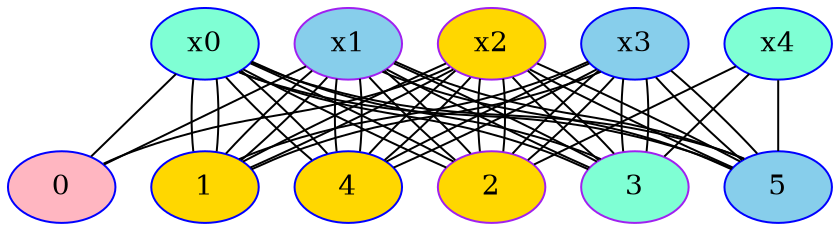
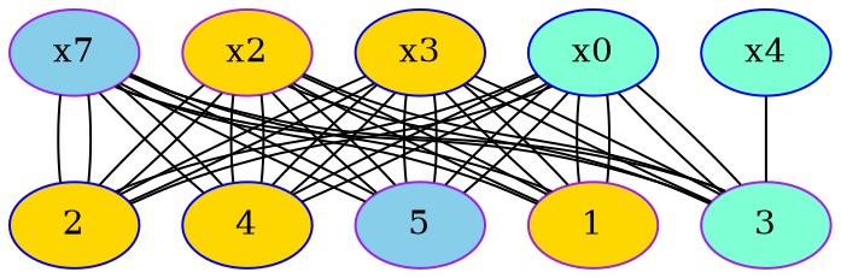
  graph {
    node [color=blue fillcolor=gold style=filled]
    x0 [fillcolor=aquamarine weight=218]
-   0 [fillcolor=lightpink]
-   1
-   2 [color=purple]
+   1 [color=purple]
+   2
    3 [color=purple fillcolor=aquamarine]
    4
-   5 [fillcolor=skyblue]
-   x1 [color=purple fillcolor=skyblue weight=186]
+   5 [color=purple fillcolor=skyblue]
+   x1 [color=purple fillcolor=skyblue weight=186 label=x7]
    x2 [color=purple weight=282]
-   x3 [fillcolor=skyblue weight=266]
+   x3 [weight=266]
    x4 [fillcolor=aquamarine weight=268]
-   x0 -- 0
    x0 -- 1
    x0 -- 1
    x0 -- 2
    x0 -- 2
    x0 -- 3
    x0 -- 3
    x0 -- 4
    x0 -- 4
    x0 -- 5
    x0 -- 5
-   x1 -- 0
    x1 -- 1
    x1 -- 1
    x1 -- 2
    x1 -- 2
    x1 -- 3
    x1 -- 3
    x1 -- 4
    x1 -- 4
    x1 -- 5
    x1 -- 5
-   x2 -- 0
    x2 -- 1
    x2 -- 1
    x2 -- 2
    x2 -- 2
    x2 -- 3
    x2 -- 3
    x2 -- 4
    x2 -- 4
    x2 -- 5
    x2 -- 5
    x3 -- 1
    x3 -- 1
    x3 -- 2
    x3 -- 2
    x3 -- 3
    x3 -- 3
    x3 -- 4
    x3 -- 4
    x3 -- 5
    x3 -- 5
-   x4 -- 2
    x4 -- 3
-   x4 -- 5
  }
